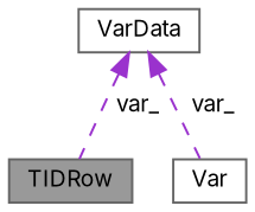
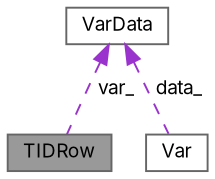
  digraph {
    fontname=Inter
    node [color=gray40 fillcolor=white fontname=Inter fontsize=10 shape=box style=filled]
    edge [color=darkorchid3 dir=back fontname=Inter fontsize=10 labelfontname=Helvetica labelfontsize=10 style=dashed]
    n1 [fillcolor=grey60 fontcolor=black height=0.2 label=TIDRow width=0.4]
    n2 [height=0.2 label=Var width=0.4]
    n3 [height=0.2 label=VarData width=0.4]
    n3 -> n1 [label=" var_"]
-   n3 -> n2 [label=" var_"]
+   n3 -> n2 [label=" data_"]
  }
